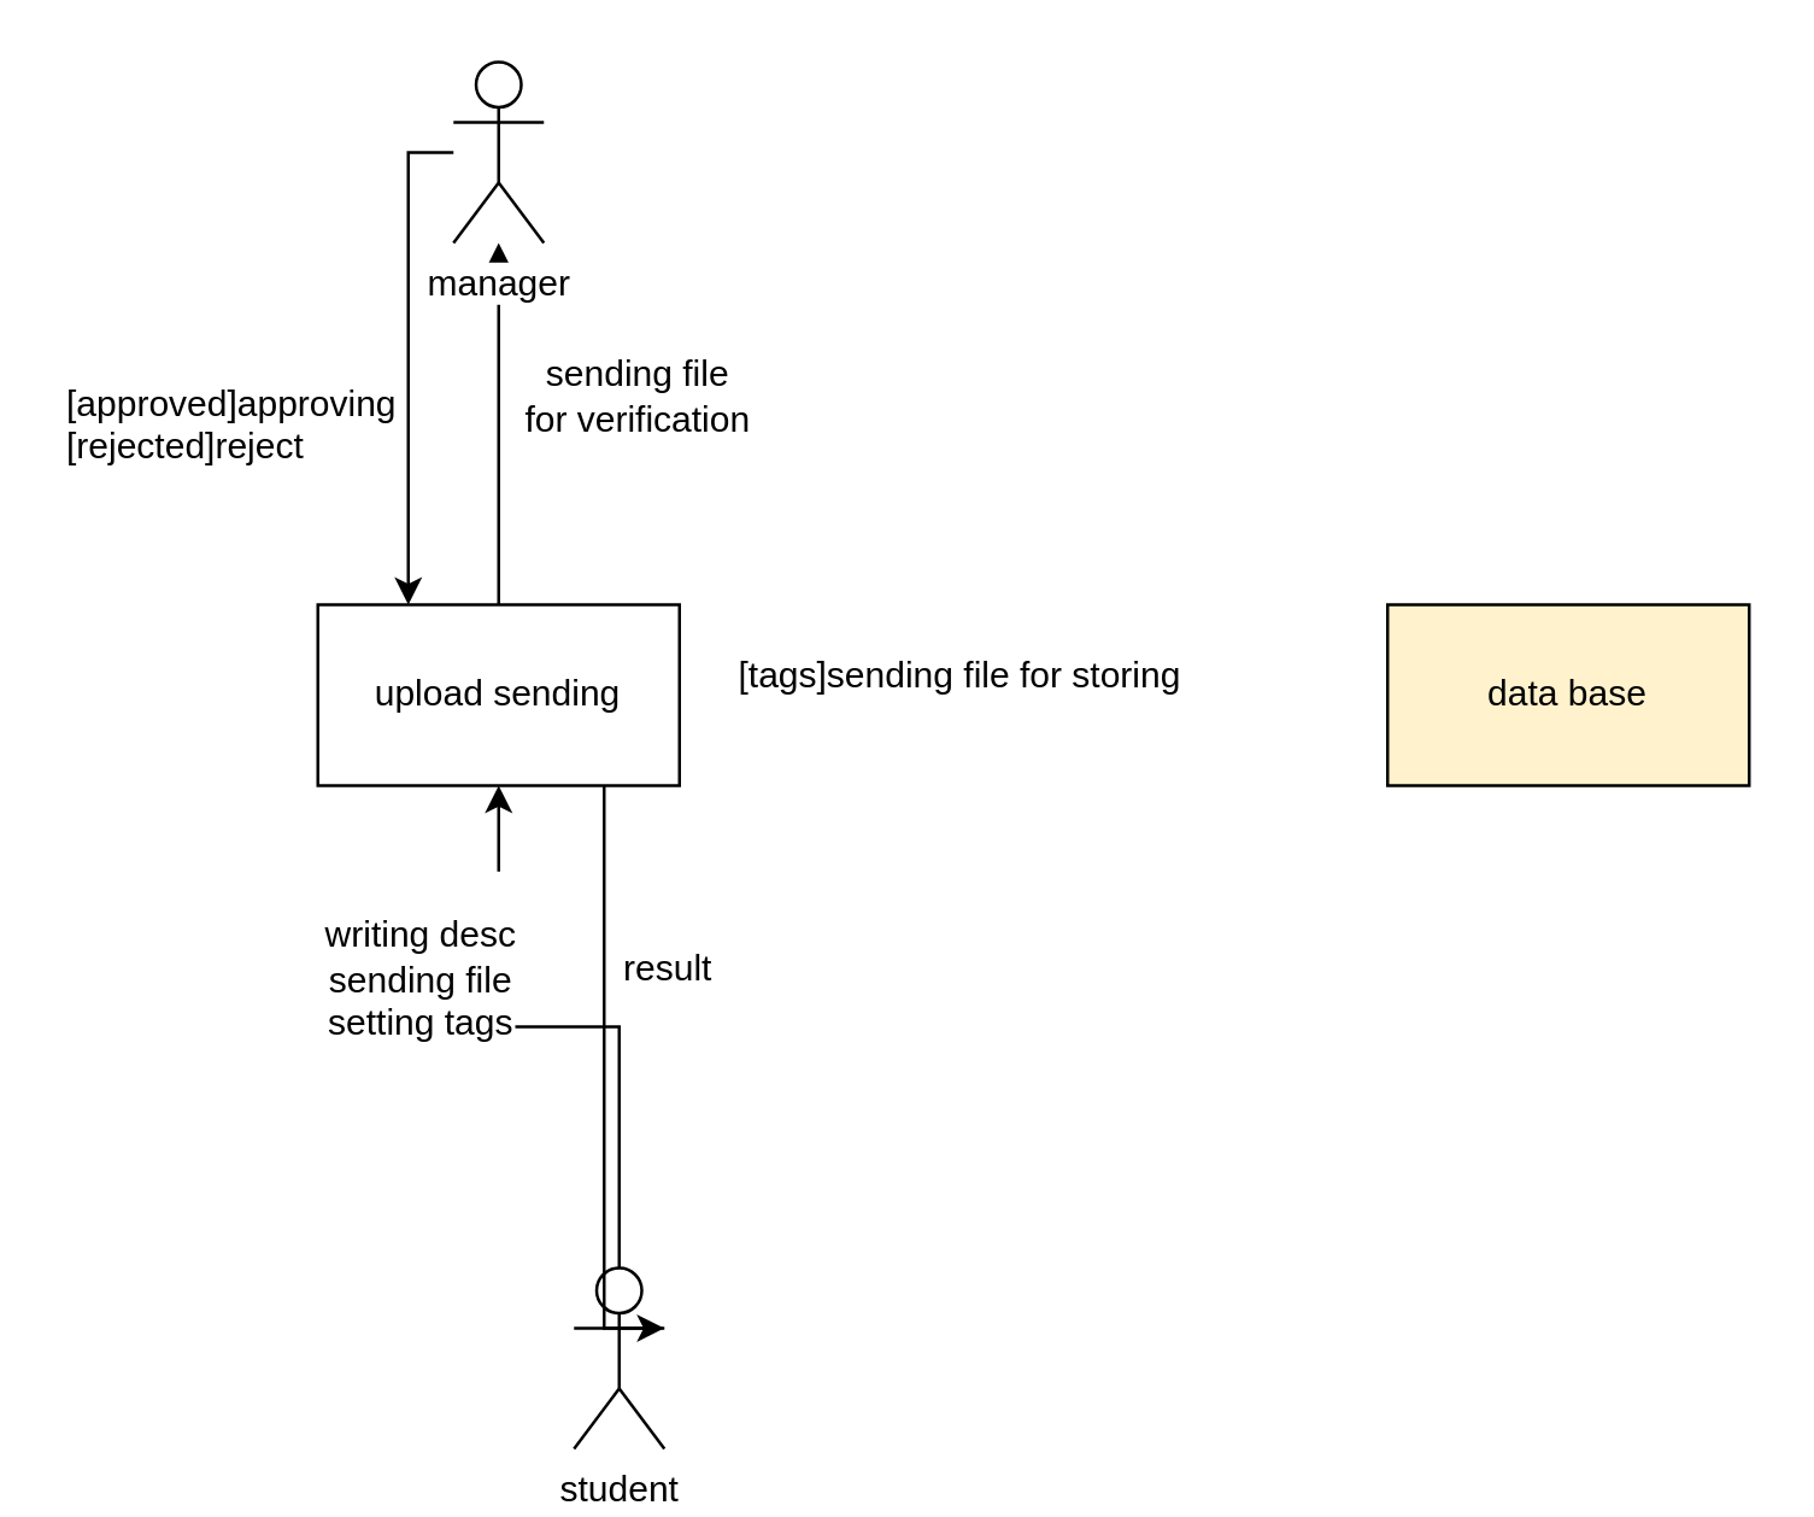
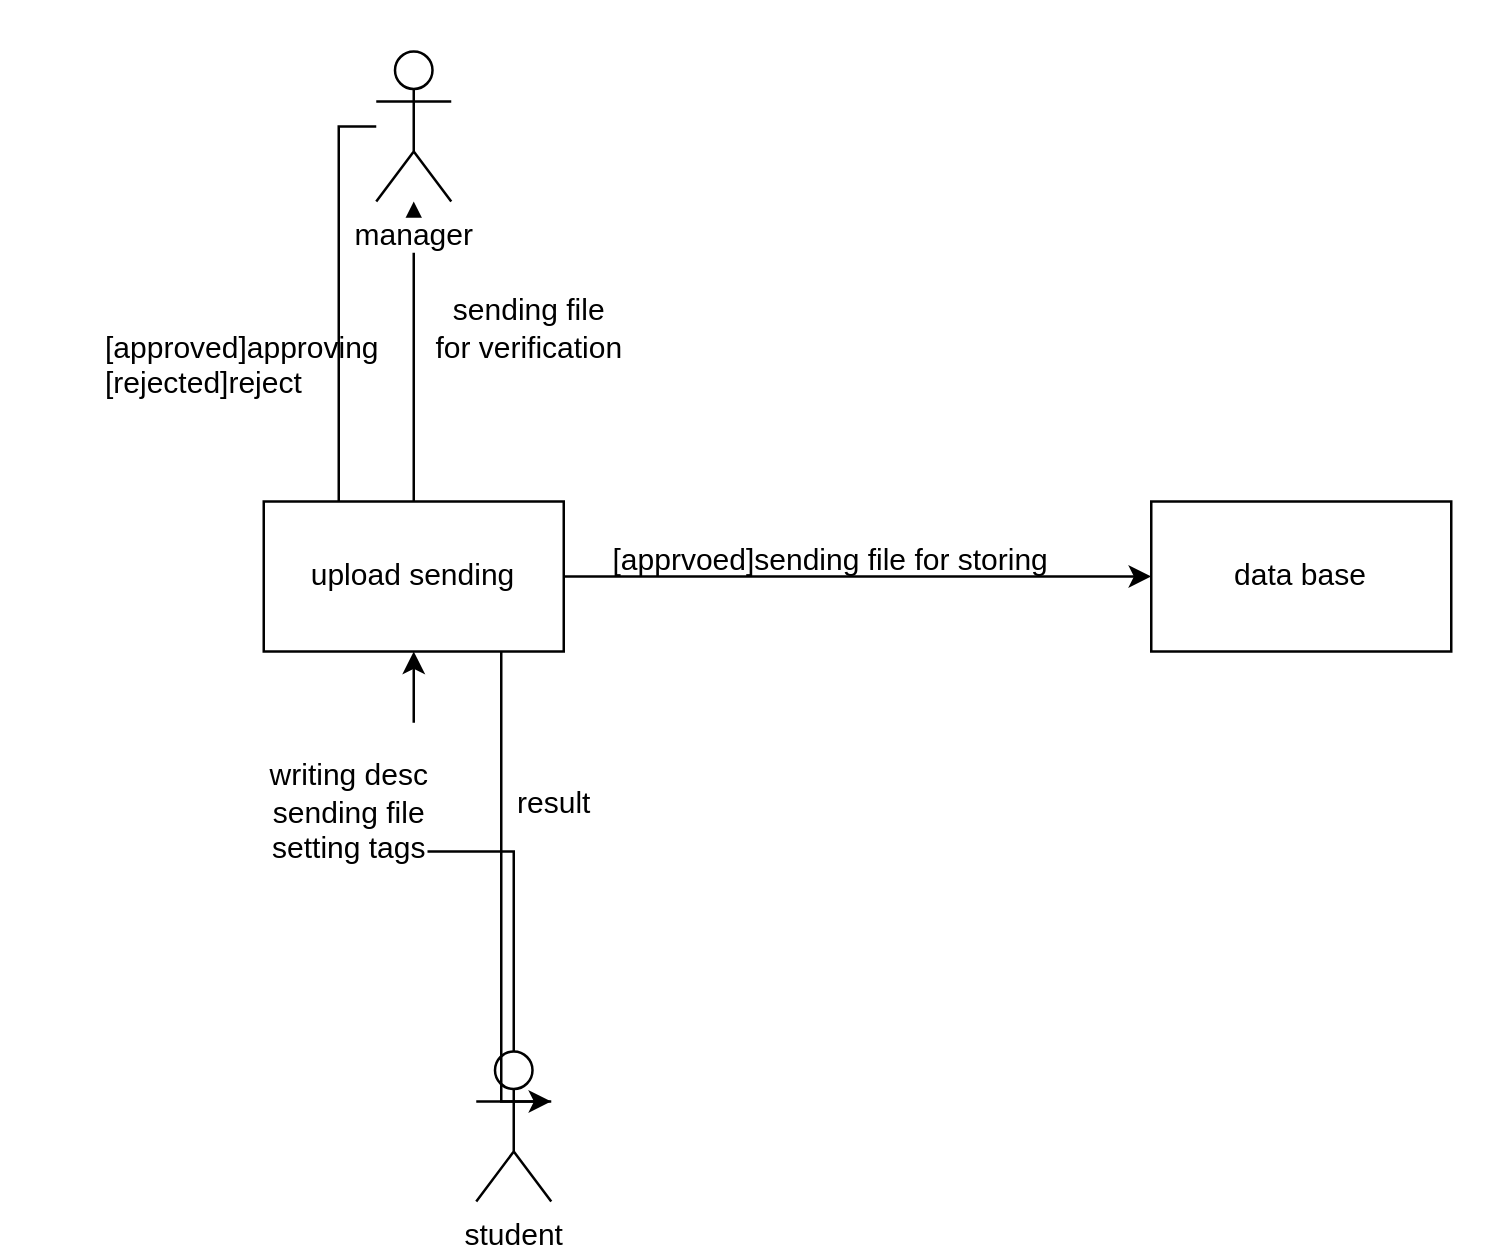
  <mxCell id="0" />
  <mxCell id="1" parent="0" />
  <mxCell id="2" value="" style="edgeStyle=orthogonalEdgeStyle;rounded=0;orthogonalLoop=1;jettySize=auto;html=1;" edge="1" parent="1" source="4" target="10"><mxGeometry relative="1" as="geometry" /></mxCell>
  <mxCell id="3" value="&lt;br&gt;writing desc&lt;br&gt;sending file &lt;br&gt;setting tags" style="text;html=1;resizable=0;points=[];align=center;verticalAlign=middle;labelBackgroundColor=#ffffff;" vertex="1" connectable="0" parent="2"><mxGeometry x="-0.013" y="-3" relative="1" as="geometry"><mxPoint x="-48" y="-21" as="offset" /></mxGeometry></mxCell>
  <mxCell id="4" value="student" style="shape=umlActor;verticalLabelPosition=bottom;labelBackgroundColor=#ffffff;verticalAlign=top;html=1;outlineConnect=0;" vertex="1" parent="1"><mxGeometry x="190" y="420" width="30" height="60" as="geometry" /></mxCell>
  <mxCell id="5" style="edgeStyle=orthogonalEdgeStyle;rounded=0;orthogonalLoop=1;jettySize=auto;html=1;entryX=1;entryY=0.333;entryDx=0;entryDy=0;entryPerimeter=0;" edge="1" parent="1" source="10" target="4"><mxGeometry relative="1" as="geometry"><mxPoint x="240" y="400" as="targetPoint" /><Array as="points"><mxPoint x="200" y="440" /></Array></mxGeometry></mxCell>
  <mxCell id="6" value="result" style="text;html=1;resizable=0;points=[];align=center;verticalAlign=middle;labelBackgroundColor=#ffffff;" vertex="1" connectable="0" parent="5"><mxGeometry x="-0.023" relative="1" as="geometry"><mxPoint x="20" y="-37.5" as="offset" /></mxGeometry></mxCell>
  <mxCell id="7" value="" style="edgeStyle=orthogonalEdgeStyle;rounded=0;orthogonalLoop=1;jettySize=auto;html=1;" edge="1" parent="1" source="10"><mxGeometry relative="1" as="geometry"><mxPoint x="165" y="80" as="targetPoint" /></mxGeometry></mxCell>
  <mxCell id="8" value="sending file&lt;br&gt;for verification" style="text;html=1;resizable=0;points=[];align=center;verticalAlign=middle;labelBackgroundColor=#ffffff;" vertex="1" connectable="0" parent="7"><mxGeometry x="0.083" relative="1" as="geometry"><mxPoint x="45" y="-5" as="offset" /></mxGeometry></mxCell>
+ <mxCell id="9" style="edgeStyle=orthogonalEdgeStyle;rounded=0;orthogonalLoop=1;jettySize=auto;html=1;" edge="1" parent="1" source="10" target="13"><mxGeometry relative="1" as="geometry" /></mxCell>
  <mxCell id="10" value="upload sending" style="rounded=0;whiteSpace=wrap;html=1;" vertex="1" parent="1"><mxGeometry x="105" y="200" width="120" height="60" as="geometry" /></mxCell>
- <mxCell id="11" style="edgeStyle=orthogonalEdgeStyle;rounded=0;orthogonalLoop=1;jettySize=auto;html=1;entryX=0.25;entryY=0;entryDx=0;entryDy=0;" edge="1" parent="1" source="12" target="10"><mxGeometry relative="1" as="geometry"><Array as="points"><mxPoint x="135" y="50" /></Array></mxGeometry></mxCell>
+ <mxCell id="11" style="edgeStyle=orthogonalEdgeStyle;rounded=0;orthogonalLoop=1;jettySize=auto;html=1;entryX=0.25;entryY=0;entryDx=0;entryDy=0;endArrow=none;" edge="1" parent="1" source="12" target="10"><mxGeometry relative="1" as="geometry"><Array as="points"><mxPoint x="135" y="50" /></Array></mxGeometry></mxCell>
  <mxCell id="12" value="manager" style="shape=umlActor;verticalLabelPosition=bottom;labelBackgroundColor=#ffffff;verticalAlign=top;html=1;outlineConnect=0;" vertex="1" parent="1"><mxGeometry x="150" y="20" width="30" height="60" as="geometry" /></mxCell>
- <mxCell id="13" value="data base" style="rounded=0;whiteSpace=wrap;html=1;fillColor=#fff2cc;" vertex="1" parent="1"><mxGeometry x="460" y="200" width="120" height="60" as="geometry" /></mxCell>
- <mxCell id="14" value="[approved]approving&lt;br&gt;[rejected]reject" style="text;html=1;" vertex="1" parent="1"><mxGeometry x="20" y="120" width="140" height="30" as="geometry" /></mxCell>
- <mxCell id="15" value="[tags]sending file for storing" style="text;html=1;" vertex="1" parent="1"><mxGeometry x="242.5" y="210" width="200" height="30" as="geometry" /></mxCell>
+ <mxCell id="13" value="data base" style="rounded=0;whiteSpace=wrap;html=1;" vertex="1" parent="1"><mxGeometry x="460" y="200" width="120" height="60" as="geometry" /></mxCell>
+ <mxCell id="14" value="[approved]approving&lt;br&gt;[rejected]reject" style="text;html=1;" vertex="1" parent="1"><mxGeometry x="40" y="125" width="140" height="30" as="geometry" /></mxCell>
+ <mxCell id="15" value="[apprvoed]sending file for storing" style="text;html=1;" vertex="1" parent="1"><mxGeometry x="242.5" y="210" width="200" height="30" as="geometry" /></mxCell>
